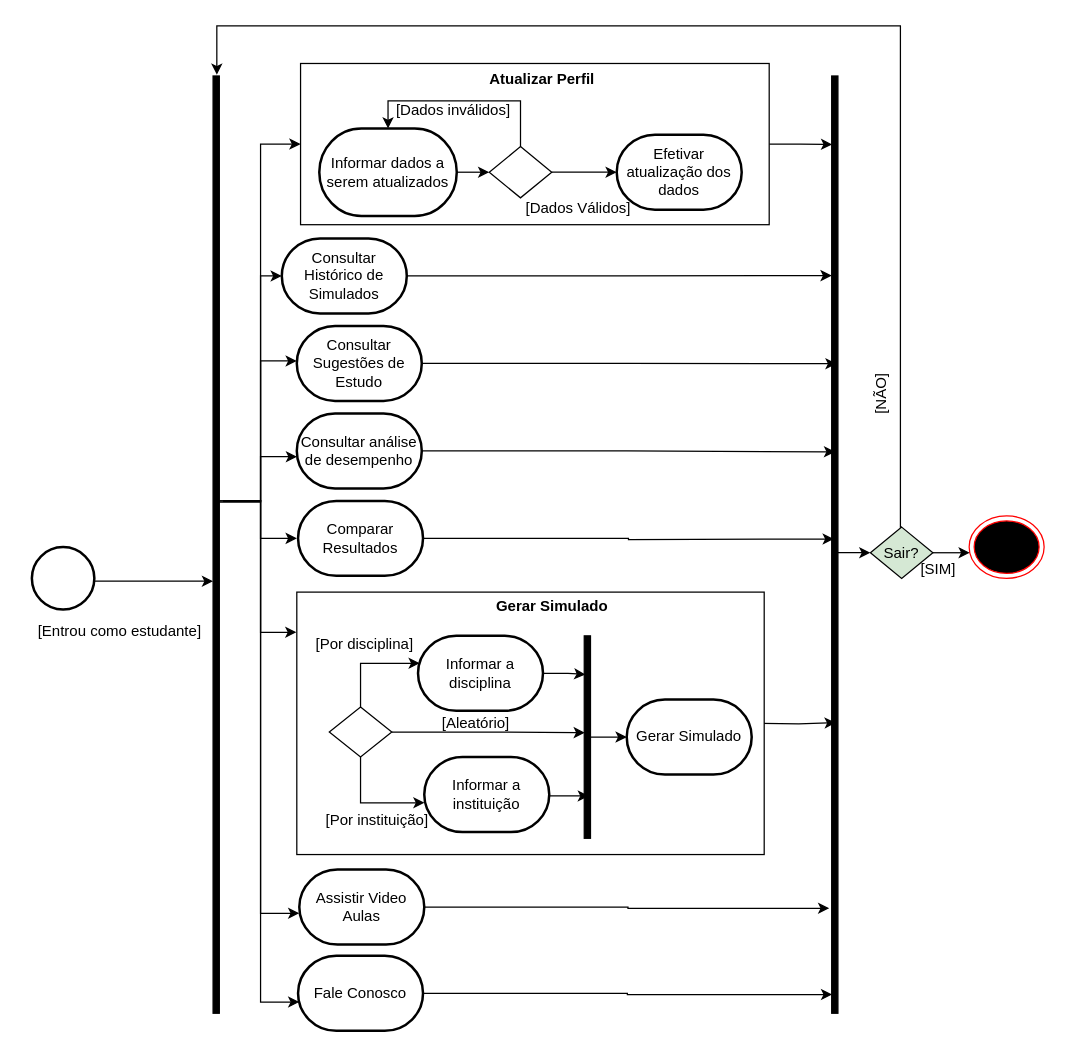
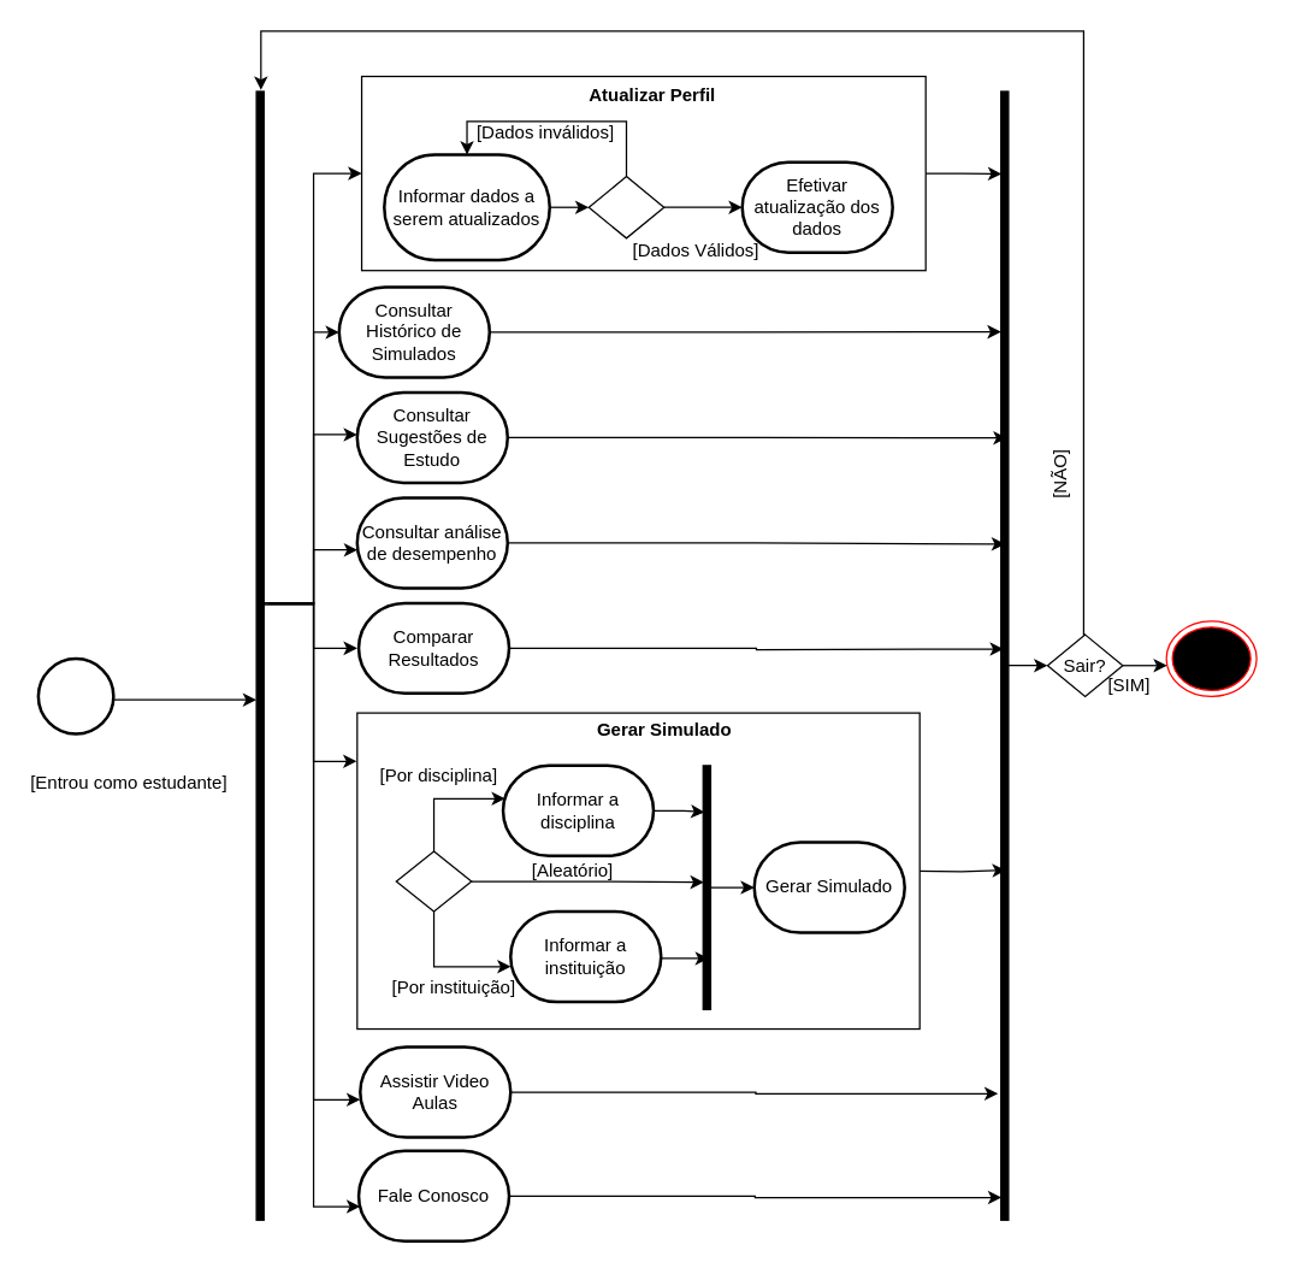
  <mxCell id="0" />
  <mxCell id="1" parent="0" />
  <mxCell id="2" style="edgeStyle=orthogonalEdgeStyle;rounded=0;orthogonalLoop=1;jettySize=auto;html=1;entryX=0.082;entryY=0.073;entryDx=0;entryDy=0;entryPerimeter=0;" parent="1" source="3" target="56" edge="1"><mxGeometry relative="1" as="geometry" /></mxCell>
  <mxCell id="3" value="" style="rounded=0;whiteSpace=wrap;html=1;" parent="1" vertex="1"><mxGeometry x="240" y="50" width="375" height="129" as="geometry" /></mxCell>
  <mxCell id="4" value="" style="strokeWidth=2;html=1;shape=mxgraph.flowchart.start_2;whiteSpace=wrap;" parent="1" vertex="1"><mxGeometry x="25" y="437" width="50" height="50" as="geometry" /></mxCell>
  <mxCell id="5" value="" style="ellipse;html=1;shape=endState;fillColor=#000000;strokeColor=#ff0000;" parent="1" vertex="1"><mxGeometry x="775" y="412" width="60" height="50" as="geometry" /></mxCell>
  <mxCell id="6" style="edgeStyle=orthogonalEdgeStyle;rounded=0;orthogonalLoop=1;jettySize=auto;html=1;entryX=0;entryY=0.539;entryDx=0;entryDy=0;entryPerimeter=0;exitX=1;exitY=0.5;exitDx=0;exitDy=0;exitPerimeter=0;" parent="1" source="4" target="15" edge="1"><mxGeometry relative="1" as="geometry"><mxPoint x="75" y="410" as="sourcePoint" /><Array as="points"><mxPoint x="75" y="464" /></Array></mxGeometry></mxCell>
  <mxCell id="7" style="edgeStyle=orthogonalEdgeStyle;rounded=0;orthogonalLoop=1;jettySize=auto;html=1;entryX=0;entryY=0.5;entryDx=0;entryDy=0;entryPerimeter=0;" parent="1" edge="1"><mxGeometry relative="1" as="geometry"><mxPoint x="172" y="401" as="sourcePoint" /><mxPoint x="237" y="288" as="targetPoint" /><Array as="points"><mxPoint x="208" y="401" /><mxPoint x="208" y="288" /></Array></mxGeometry></mxCell>
  <mxCell id="8" style="edgeStyle=orthogonalEdgeStyle;rounded=0;orthogonalLoop=1;jettySize=auto;html=1;entryX=0;entryY=0.5;entryDx=0;entryDy=0;" parent="1" source="15" target="3" edge="1"><mxGeometry relative="1" as="geometry"><Array as="points"><mxPoint x="208" y="400" /><mxPoint x="208" y="115" /></Array></mxGeometry></mxCell>
  <mxCell id="9" style="edgeStyle=orthogonalEdgeStyle;rounded=0;orthogonalLoop=1;jettySize=auto;html=1;entryX=0;entryY=0.5;entryDx=0;entryDy=0;entryPerimeter=0;" parent="1" source="15" target="17" edge="1"><mxGeometry relative="1" as="geometry"><Array as="points"><mxPoint x="208" y="400" /><mxPoint x="208" y="220" /></Array></mxGeometry></mxCell>
  <mxCell id="10" style="edgeStyle=orthogonalEdgeStyle;rounded=0;orthogonalLoop=1;jettySize=auto;html=1;entryX=0.002;entryY=0.577;entryDx=0;entryDy=0;entryPerimeter=0;" parent="1" edge="1"><mxGeometry relative="1" as="geometry"><mxPoint x="178" y="400" as="sourcePoint" /><mxPoint x="237.2" y="364.62" as="targetPoint" /><Array as="points"><mxPoint x="208" y="400" /><mxPoint x="208" y="365" /></Array></mxGeometry></mxCell>
  <mxCell id="11" style="edgeStyle=orthogonalEdgeStyle;rounded=0;orthogonalLoop=1;jettySize=auto;html=1;entryX=0;entryY=0.5;entryDx=0;entryDy=0;entryPerimeter=0;" parent="1" edge="1"><mxGeometry relative="1" as="geometry"><mxPoint x="178" y="400.011" as="sourcePoint" /><mxPoint x="237" y="430" as="targetPoint" /><Array as="points"><mxPoint x="208" y="400" /><mxPoint x="208" y="430" /></Array></mxGeometry></mxCell>
  <mxCell id="12" style="edgeStyle=orthogonalEdgeStyle;rounded=0;orthogonalLoop=1;jettySize=auto;html=1;entryX=-0.003;entryY=0.586;entryDx=0;entryDy=0;entryPerimeter=0;" parent="1" edge="1"><mxGeometry relative="1" as="geometry"><mxPoint x="178" y="400" as="sourcePoint" /><mxPoint x="236.7" y="505.16" as="targetPoint" /><Array as="points"><mxPoint x="208" y="400" /><mxPoint x="208" y="505" /></Array></mxGeometry></mxCell>
  <mxCell id="13" style="edgeStyle=orthogonalEdgeStyle;rounded=0;orthogonalLoop=1;jettySize=auto;html=1;entryX=0;entryY=0.5;entryDx=0;entryDy=0;entryPerimeter=0;" parent="1" edge="1"><mxGeometry relative="1" as="geometry"><mxPoint x="178" y="400" as="sourcePoint" /><mxPoint x="239" y="730" as="targetPoint" /><Array as="points"><mxPoint x="208" y="400" /><mxPoint x="208" y="730" /></Array></mxGeometry></mxCell>
  <mxCell id="14" style="edgeStyle=orthogonalEdgeStyle;rounded=0;orthogonalLoop=1;jettySize=auto;html=1;entryX=0;entryY=0.5;entryDx=0;entryDy=0;entryPerimeter=0;" parent="1" edge="1"><mxGeometry relative="1" as="geometry"><mxPoint x="178" y="400" as="sourcePoint" /><mxPoint x="239" y="801" as="targetPoint" /><Array as="points"><mxPoint x="208" y="400" /><mxPoint x="208" y="801" /></Array></mxGeometry></mxCell>
  <mxCell id="15" value="" style="html=1;points=[];perimeter=orthogonalPerimeter;fillColor=strokeColor;" parent="1" vertex="1"><mxGeometry x="170" y="60" width="5" height="750" as="geometry" /></mxCell>
  <mxCell id="16" style="edgeStyle=orthogonalEdgeStyle;rounded=0;orthogonalLoop=1;jettySize=auto;html=1;entryX=0;entryY=0.213;entryDx=0;entryDy=0;entryPerimeter=0;" parent="1" source="17" target="56" edge="1"><mxGeometry relative="1" as="geometry" /></mxCell>
  <mxCell id="17" value="Consultar Histórico de Simulados" style="strokeWidth=2;html=1;shape=mxgraph.flowchart.terminator;whiteSpace=wrap;" parent="1" vertex="1"><mxGeometry x="225" y="190" width="100" height="60" as="geometry" /></mxCell>
  <mxCell id="18" style="edgeStyle=orthogonalEdgeStyle;rounded=0;orthogonalLoop=1;jettySize=auto;html=1;entryX=0.788;entryY=0.307;entryDx=0;entryDy=0;entryPerimeter=0;" parent="1" source="19" target="56" edge="1"><mxGeometry relative="1" as="geometry" /></mxCell>
  <mxCell id="19" value="Consultar Sugestões de Estudo" style="strokeWidth=2;html=1;shape=mxgraph.flowchart.terminator;whiteSpace=wrap;" parent="1" vertex="1"><mxGeometry x="237" y="260" width="100" height="60" as="geometry" /></mxCell>
  <mxCell id="20" style="edgeStyle=orthogonalEdgeStyle;rounded=0;orthogonalLoop=1;jettySize=auto;html=1;entryX=0.553;entryY=0.401;entryDx=0;entryDy=0;entryPerimeter=0;" parent="1" source="21" target="56" edge="1"><mxGeometry relative="1" as="geometry" /></mxCell>
  <mxCell id="21" value="Consultar análise de desempenho" style="strokeWidth=2;html=1;shape=mxgraph.flowchart.terminator;whiteSpace=wrap;" parent="1" vertex="1"><mxGeometry x="237" y="330" width="100" height="60" as="geometry" /></mxCell>
  <mxCell id="22" style="edgeStyle=orthogonalEdgeStyle;rounded=0;orthogonalLoop=1;jettySize=auto;html=1;entryX=-0.859;entryY=0.494;entryDx=0;entryDy=0;entryPerimeter=0;" parent="1" source="23" edge="1"><mxGeometry relative="1" as="geometry"><mxPoint x="344" y="430" as="sourcePoint" /><mxPoint x="666.705" y="430.5" as="targetPoint" /></mxGeometry></mxCell>
  <mxCell id="23" value="Comparar Resultados" style="strokeWidth=2;html=1;shape=mxgraph.flowchart.terminator;whiteSpace=wrap;" parent="1" vertex="1"><mxGeometry x="238" y="400" width="100" height="60" as="geometry" /></mxCell>
  <mxCell id="24" style="edgeStyle=orthogonalEdgeStyle;rounded=0;orthogonalLoop=1;jettySize=auto;html=1;entryX=-0.388;entryY=0.888;entryDx=0;entryDy=0;entryPerimeter=0;" parent="1" source="25" target="56" edge="1"><mxGeometry relative="1" as="geometry" /></mxCell>
  <mxCell id="25" value="Assistir Video Aulas" style="strokeWidth=2;html=1;shape=mxgraph.flowchart.terminator;whiteSpace=wrap;" parent="1" vertex="1"><mxGeometry x="239" y="695" width="100" height="60" as="geometry" /></mxCell>
  <mxCell id="26" style="edgeStyle=orthogonalEdgeStyle;rounded=0;orthogonalLoop=1;jettySize=auto;html=1;entryX=0.082;entryY=0.98;entryDx=0;entryDy=0;entryPerimeter=0;" parent="1" source="27" target="56" edge="1"><mxGeometry relative="1" as="geometry" /></mxCell>
  <mxCell id="27" value="Fale Conosco" style="strokeWidth=2;html=1;shape=mxgraph.flowchart.terminator;whiteSpace=wrap;" parent="1" vertex="1"><mxGeometry x="238" y="764" width="100" height="60" as="geometry" /></mxCell>
  <mxCell id="28" style="edgeStyle=orthogonalEdgeStyle;rounded=0;orthogonalLoop=1;jettySize=auto;html=1;exitX=1;exitY=0.5;exitDx=0;exitDy=0;exitPerimeter=0;entryX=0;entryY=0.5;entryDx=0;entryDy=0;" edge="1" parent="1" source="29" target="34"><mxGeometry relative="1" as="geometry" /></mxCell>
  <mxCell id="29" value="Informar dados a serem atualizados" style="strokeWidth=2;html=1;shape=mxgraph.flowchart.terminator;whiteSpace=wrap;" parent="1" vertex="1"><mxGeometry x="255" y="102" width="110" height="70" as="geometry" /></mxCell>
  <mxCell id="30" value="Efetivar atualização dos dados" style="strokeWidth=2;html=1;shape=mxgraph.flowchart.terminator;whiteSpace=wrap;" parent="1" vertex="1"><mxGeometry x="493" y="107" width="100" height="60" as="geometry" /></mxCell>
  <mxCell id="31" value="&lt;b&gt;Atualizar Perfil&lt;/b&gt;" style="text;html=1;align=center;verticalAlign=middle;resizable=0;points=[];autosize=1;strokeColor=none;fillColor=none;" parent="1" vertex="1"><mxGeometry x="378" y="48" width="110" height="30" as="geometry" /></mxCell>
  <mxCell id="32" style="edgeStyle=orthogonalEdgeStyle;rounded=0;orthogonalLoop=1;jettySize=auto;html=1;exitX=0.5;exitY=0;exitDx=0;exitDy=0;entryX=0.5;entryY=0;entryDx=0;entryDy=0;entryPerimeter=0;" parent="1" source="34" target="29" edge="1"><mxGeometry relative="1" as="geometry"><Array as="points"><mxPoint x="416" y="80" /><mxPoint x="310" y="80" /></Array></mxGeometry></mxCell>
  <mxCell id="33" value="" style="edgeStyle=orthogonalEdgeStyle;rounded=0;orthogonalLoop=1;jettySize=auto;html=1;" parent="1" source="34" target="30" edge="1"><mxGeometry relative="1" as="geometry" /></mxCell>
  <mxCell id="34" value="" style="rhombus;whiteSpace=wrap;html=1;" parent="1" vertex="1"><mxGeometry x="391" y="116.5" width="50" height="41" as="geometry" /></mxCell>
  <mxCell id="35" value="[Dados inválidos]" style="text;html=1;align=center;verticalAlign=middle;resizable=0;points=[];autosize=1;strokeColor=none;fillColor=none;" parent="1" vertex="1"><mxGeometry x="307" y="73" width="110" height="30" as="geometry" /></mxCell>
  <mxCell id="36" value="[Dados Válidos]" style="text;html=1;align=center;verticalAlign=middle;resizable=0;points=[];autosize=1;strokeColor=none;fillColor=none;" parent="1" vertex="1"><mxGeometry x="407" y="151" width="110" height="30" as="geometry" /></mxCell>
  <mxCell id="37" style="edgeStyle=orthogonalEdgeStyle;rounded=0;orthogonalLoop=1;jettySize=auto;html=1;entryX=1.259;entryY=0.69;entryDx=0;entryDy=0;entryPerimeter=0;" parent="1" edge="1"><mxGeometry relative="1" as="geometry"><mxPoint x="608" y="578" as="sourcePoint" /><mxPoint x="668.295" y="577.5" as="targetPoint" /></mxGeometry></mxCell>
  <mxCell id="38" value="" style="rounded=0;whiteSpace=wrap;html=1;" parent="1" vertex="1"><mxGeometry x="237" y="473" width="374" height="210" as="geometry" /></mxCell>
  <mxCell id="39" value="Gerar Simulado" style="text;html=1;align=center;verticalAlign=middle;resizable=0;points=[];autosize=1;strokeColor=none;fillColor=none;fontStyle=1" parent="1" vertex="1"><mxGeometry x="386" y="470" width="110" height="30" as="geometry" /></mxCell>
  <mxCell id="40" style="edgeStyle=orthogonalEdgeStyle;rounded=0;orthogonalLoop=1;jettySize=auto;html=1;exitX=0.5;exitY=0;exitDx=0;exitDy=0;entryX=0.014;entryY=0.366;entryDx=0;entryDy=0;entryPerimeter=0;" parent="1" source="43" target="45" edge="1"><mxGeometry relative="1" as="geometry"><Array as="points"><mxPoint x="288" y="530" /></Array></mxGeometry></mxCell>
  <mxCell id="41" style="edgeStyle=orthogonalEdgeStyle;rounded=0;orthogonalLoop=1;jettySize=auto;html=1;entryX=0.002;entryY=0.61;entryDx=0;entryDy=0;entryPerimeter=0;" parent="1" source="43" target="47" edge="1"><mxGeometry relative="1" as="geometry"><Array as="points"><mxPoint x="288" y="642" /><mxPoint x="339" y="642" /></Array></mxGeometry></mxCell>
  <mxCell id="42" style="edgeStyle=orthogonalEdgeStyle;rounded=0;orthogonalLoop=1;jettySize=auto;html=1;entryX=-0.105;entryY=0.414;entryDx=0;entryDy=0;entryPerimeter=0;exitX=1;exitY=0.5;exitDx=0;exitDy=0;" parent="1" source="43" edge="1"><mxGeometry relative="1" as="geometry"><mxPoint x="316" y="585" as="sourcePoint" /><mxPoint x="467.475" y="585.488" as="targetPoint" /><Array as="points"><mxPoint x="390" y="585" /></Array></mxGeometry></mxCell>
  <mxCell id="43" value="" style="rhombus;whiteSpace=wrap;html=1;" parent="1" vertex="1"><mxGeometry x="263" y="565" width="50" height="40" as="geometry" /></mxCell>
  <mxCell id="44" style="edgeStyle=orthogonalEdgeStyle;rounded=0;orthogonalLoop=1;jettySize=auto;html=1;entryX=0.181;entryY=0.191;entryDx=0;entryDy=0;entryPerimeter=0;" parent="1" source="45" target="50" edge="1"><mxGeometry relative="1" as="geometry" /></mxCell>
  <mxCell id="45" value="Informar a disciplina" style="strokeWidth=2;html=1;shape=mxgraph.flowchart.terminator;whiteSpace=wrap;" parent="1" vertex="1"><mxGeometry x="334" y="508" width="100" height="60" as="geometry" /></mxCell>
  <mxCell id="46" style="edgeStyle=orthogonalEdgeStyle;rounded=0;orthogonalLoop=1;jettySize=auto;html=1;entryX=0.752;entryY=0.791;entryDx=0;entryDy=0;entryPerimeter=0;" parent="1" source="47" target="50" edge="1"><mxGeometry relative="1" as="geometry"><Array as="points"><mxPoint x="451" y="636" /><mxPoint x="451" y="636" /></Array></mxGeometry></mxCell>
  <mxCell id="47" value="Informar a instituição" style="strokeWidth=2;html=1;shape=mxgraph.flowchart.terminator;whiteSpace=wrap;" parent="1" vertex="1"><mxGeometry x="339" y="605" width="100" height="60" as="geometry" /></mxCell>
  <mxCell id="48" value="Gerar Simulado" style="strokeWidth=2;html=1;shape=mxgraph.flowchart.terminator;whiteSpace=wrap;" parent="1" vertex="1"><mxGeometry x="501" y="559" width="100" height="60" as="geometry" /></mxCell>
  <mxCell id="49" style="edgeStyle=orthogonalEdgeStyle;rounded=0;orthogonalLoop=1;jettySize=auto;html=1;entryX=0;entryY=0.5;entryDx=0;entryDy=0;entryPerimeter=0;" parent="1" source="50" target="48" edge="1"><mxGeometry relative="1" as="geometry" /></mxCell>
  <mxCell id="50" value="" style="html=1;points=[];perimeter=orthogonalPerimeter;fillColor=strokeColor;" parent="1" vertex="1"><mxGeometry x="467" y="508" width="5" height="162" as="geometry" /></mxCell>
  <mxCell id="51" value="[Por disciplina]" style="text;html=1;align=center;verticalAlign=middle;resizable=0;points=[];autosize=1;strokeColor=none;fillColor=none;" parent="1" vertex="1"><mxGeometry x="241" y="500" width="100" height="30" as="geometry" /></mxCell>
  <mxCell id="52" value="[Por instituição]" style="text;html=1;align=center;verticalAlign=middle;resizable=0;points=[];autosize=1;strokeColor=none;fillColor=none;" parent="1" vertex="1"><mxGeometry x="246" y="641" width="110" height="30" as="geometry" /></mxCell>
  <mxCell id="53" value="[Aleatório]" style="text;html=1;align=center;verticalAlign=middle;resizable=0;points=[];autosize=1;strokeColor=none;fillColor=none;" parent="1" vertex="1"><mxGeometry x="340" y="563" width="80" height="30" as="geometry" /></mxCell>
- <mxCell id="54" value="[Entrou como estudante]" style="text;html=1;align=center;verticalAlign=middle;resizable=0;points=[];autosize=1;strokeColor=none;fillColor=none;" parent="1" vertex="1"><mxGeometry x="20" y="490" width="150" height="30" as="geometry" /></mxCell>
+ <mxCell id="54" value="[Entrou como estudante]" style="text;html=1;align=center;verticalAlign=middle;resizable=0;points=[];autosize=1;strokeColor=none;fillColor=none;" parent="1" vertex="1"><mxGeometry x="10" y="505" width="150" height="30" as="geometry" /></mxCell>
  <mxCell id="55" style="edgeStyle=orthogonalEdgeStyle;rounded=0;orthogonalLoop=1;jettySize=auto;html=1;entryX=0;entryY=0.5;entryDx=0;entryDy=0;" parent="1" source="56" target="59" edge="1"><mxGeometry relative="1" as="geometry"><Array as="points"><mxPoint x="690" y="442" /></Array></mxGeometry></mxCell>
  <mxCell id="56" value="" style="html=1;points=[];perimeter=orthogonalPerimeter;fillColor=strokeColor;" parent="1" vertex="1"><mxGeometry x="665" y="60" width="5" height="750" as="geometry" /></mxCell>
  <mxCell id="57" value="" style="edgeStyle=orthogonalEdgeStyle;rounded=0;orthogonalLoop=1;jettySize=auto;html=1;" parent="1" source="59" target="5" edge="1"><mxGeometry relative="1" as="geometry"><Array as="points"><mxPoint x="795" y="445" /><mxPoint x="795" y="445" /></Array></mxGeometry></mxCell>
  <mxCell id="58" style="edgeStyle=orthogonalEdgeStyle;rounded=0;orthogonalLoop=1;jettySize=auto;html=1;exitX=0.5;exitY=0;exitDx=0;exitDy=0;" parent="1" source="59" edge="1"><mxGeometry relative="1" as="geometry"><mxPoint x="748" y="412" as="sourcePoint" /><mxPoint x="173" y="59" as="targetPoint" /><Array as="points"><mxPoint x="720" y="20" /><mxPoint x="173" y="20" /></Array></mxGeometry></mxCell>
- <mxCell id="59" value="Sair?" style="rhombus;whiteSpace=wrap;html=1;fillColor=#d5e8d4;" parent="1" vertex="1"><mxGeometry x="696" y="421" width="50" height="41" as="geometry" /></mxCell>
+ <mxCell id="59" value="Sair?" style="rhombus;whiteSpace=wrap;html=1;" parent="1" vertex="1"><mxGeometry x="696" y="421" width="50" height="41" as="geometry" /></mxCell>
  <mxCell id="60" value="[SIM]" style="text;html=1;align=center;verticalAlign=middle;resizable=0;points=[];autosize=1;strokeColor=none;fillColor=none;" parent="1" vertex="1"><mxGeometry x="725" y="440" width="50" height="30" as="geometry" /></mxCell>
  <mxCell id="61" value="[NÃO]" style="text;html=1;align=center;verticalAlign=middle;resizable=0;points=[];autosize=1;strokeColor=none;fillColor=none;rotation=-90;" parent="1" vertex="1"><mxGeometry x="675" y="300" width="60" height="30" as="geometry" /></mxCell>
